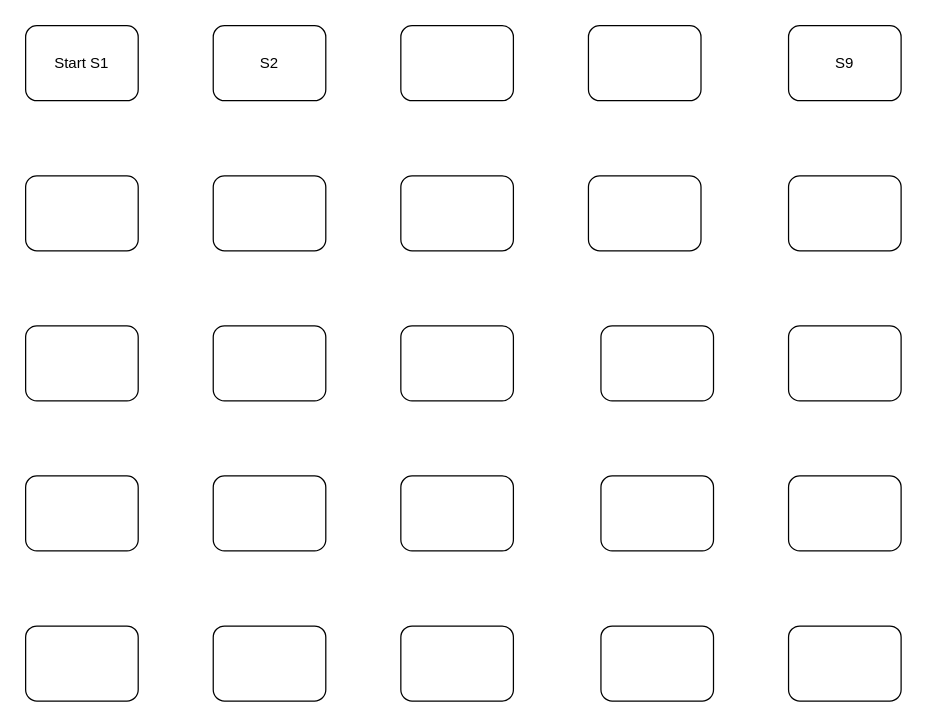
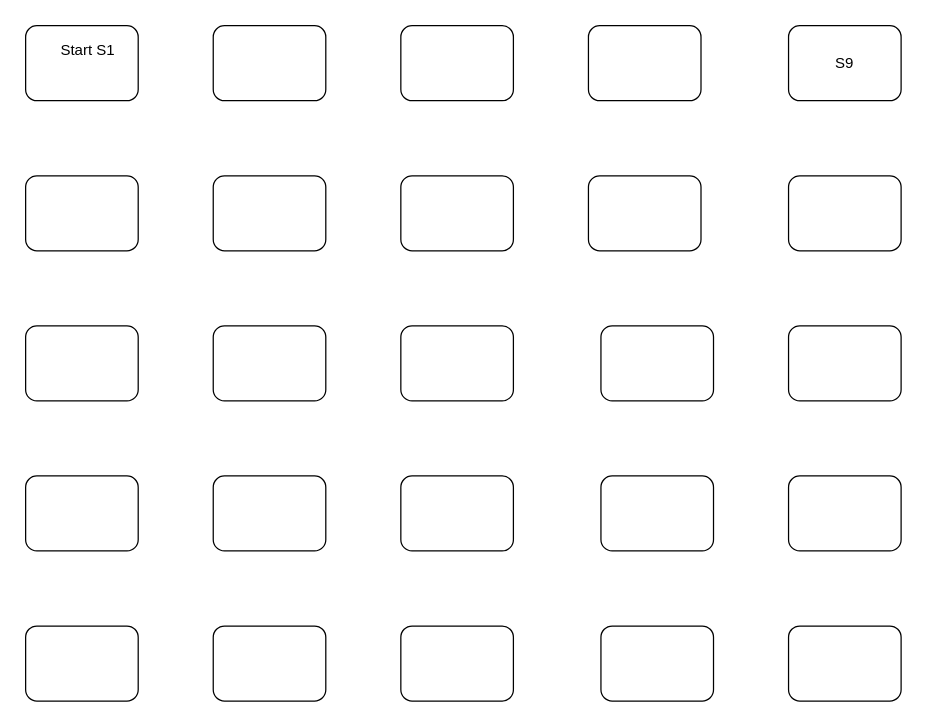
  <mxCell id="0" />
  <mxCell id="1" parent="0" />
  <mxCell id="2" value="" style="rounded=1;whiteSpace=wrap;html=1;" vertex="1" parent="1"><mxGeometry x="20" y="20" width="90" height="60" as="geometry" /></mxCell>
  <mxCell id="3" value="" style="rounded=1;whiteSpace=wrap;html=1;" vertex="1" parent="1"><mxGeometry x="170" y="20" width="90" height="60" as="geometry" /></mxCell>
  <mxCell id="4" value="" style="rounded=1;whiteSpace=wrap;html=1;" vertex="1" parent="1"><mxGeometry x="320" y="20" width="90" height="60" as="geometry" /></mxCell>
  <mxCell id="5" value="" style="rounded=1;whiteSpace=wrap;html=1;" vertex="1" parent="1"><mxGeometry x="470" y="20" width="90" height="60" as="geometry" /></mxCell>
  <mxCell id="6" value="" style="rounded=1;whiteSpace=wrap;html=1;" vertex="1" parent="1"><mxGeometry x="630" y="20" width="90" height="60" as="geometry" /></mxCell>
  <mxCell id="7" value="" style="rounded=1;whiteSpace=wrap;html=1;" vertex="1" parent="1"><mxGeometry x="630" y="140" width="90" height="60" as="geometry" /></mxCell>
  <mxCell id="8" value="" style="rounded=1;whiteSpace=wrap;html=1;" vertex="1" parent="1"><mxGeometry x="630" y="260" width="90" height="60" as="geometry" /></mxCell>
  <mxCell id="9" value="" style="rounded=1;whiteSpace=wrap;html=1;" vertex="1" parent="1"><mxGeometry x="630" y="380" width="90" height="60" as="geometry" /></mxCell>
  <mxCell id="10" value="" style="rounded=1;whiteSpace=wrap;html=1;" vertex="1" parent="1"><mxGeometry x="630" y="500" width="90" height="60" as="geometry" /></mxCell>
  <mxCell id="11" value="" style="rounded=1;whiteSpace=wrap;html=1;" vertex="1" parent="1"><mxGeometry x="470" y="140" width="90" height="60" as="geometry" /></mxCell>
  <mxCell id="12" value="" style="rounded=1;whiteSpace=wrap;html=1;" vertex="1" parent="1"><mxGeometry x="320" y="140" width="90" height="60" as="geometry" /></mxCell>
  <mxCell id="13" value="" style="rounded=1;whiteSpace=wrap;html=1;" vertex="1" parent="1"><mxGeometry x="170" y="140" width="90" height="60" as="geometry" /></mxCell>
  <mxCell id="14" value="" style="rounded=1;whiteSpace=wrap;html=1;" vertex="1" parent="1"><mxGeometry x="20" y="140" width="90" height="60" as="geometry" /></mxCell>
  <mxCell id="15" value="" style="rounded=1;whiteSpace=wrap;html=1;" vertex="1" parent="1"><mxGeometry x="20" y="260" width="90" height="60" as="geometry" /></mxCell>
  <mxCell id="16" value="" style="rounded=1;whiteSpace=wrap;html=1;" vertex="1" parent="1"><mxGeometry x="20" y="380" width="90" height="60" as="geometry" /></mxCell>
  <mxCell id="17" value="" style="rounded=1;whiteSpace=wrap;html=1;" vertex="1" parent="1"><mxGeometry x="20" y="500" width="90" height="60" as="geometry" /></mxCell>
  <mxCell id="18" value="" style="rounded=1;whiteSpace=wrap;html=1;" vertex="1" parent="1"><mxGeometry x="170" y="260" width="90" height="60" as="geometry" /></mxCell>
  <mxCell id="19" value="" style="rounded=1;whiteSpace=wrap;html=1;" vertex="1" parent="1"><mxGeometry x="480" y="260" width="90" height="60" as="geometry" /></mxCell>
  <mxCell id="20" value="" style="rounded=1;whiteSpace=wrap;html=1;" vertex="1" parent="1"><mxGeometry x="170" y="380" width="90" height="60" as="geometry" /></mxCell>
  <mxCell id="21" value="" style="rounded=1;whiteSpace=wrap;html=1;" vertex="1" parent="1"><mxGeometry x="320" y="380" width="90" height="60" as="geometry" /></mxCell>
  <mxCell id="22" value="" style="rounded=1;whiteSpace=wrap;html=1;" vertex="1" parent="1"><mxGeometry x="480" y="380" width="90" height="60" as="geometry" /></mxCell>
  <mxCell id="23" value="" style="rounded=1;whiteSpace=wrap;html=1;" vertex="1" parent="1"><mxGeometry x="170" y="500" width="90" height="60" as="geometry" /></mxCell>
  <mxCell id="24" value="" style="rounded=1;whiteSpace=wrap;html=1;" vertex="1" parent="1"><mxGeometry x="320" y="500" width="90" height="60" as="geometry" /></mxCell>
  <mxCell id="25" value="" style="rounded=1;whiteSpace=wrap;html=1;" vertex="1" parent="1"><mxGeometry x="480" y="500" width="90" height="60" as="geometry" /></mxCell>
- <mxCell id="26" value="Start S1" style="text;html=1;strokeColor=none;fillColor=none;align=center;verticalAlign=middle;whiteSpace=wrap;rounded=0;" vertex="1" parent="1"><mxGeometry x="35" y="35" width="60" height="30" as="geometry" /></mxCell>
- <mxCell id="27" value="S2" style="text;html=1;strokeColor=none;fillColor=none;align=center;verticalAlign=middle;whiteSpace=wrap;rounded=0;" vertex="1" parent="1"><mxGeometry x="185" y="35" width="60" height="30" as="geometry" /></mxCell>
+ <mxCell id="26" value="Start S1" style="text;html=1;strokeColor=none;fillColor=none;align=center;verticalAlign=middle;whiteSpace=wrap;rounded=0;" vertex="1" parent="1"><mxGeometry x="40" y="25" width="60" height="30" as="geometry" /></mxCell>
  <mxCell id="28" value="S9" style="text;html=1;strokeColor=none;fillColor=none;align=center;verticalAlign=middle;whiteSpace=wrap;rounded=0;" vertex="1" parent="1"><mxGeometry x="645" y="35" width="60" height="30" as="geometry" /></mxCell>
  <mxCell id="29" value="" style="rounded=1;whiteSpace=wrap;html=1;" vertex="1" parent="1"><mxGeometry x="320" y="260" width="90" height="60" as="geometry" /></mxCell>
